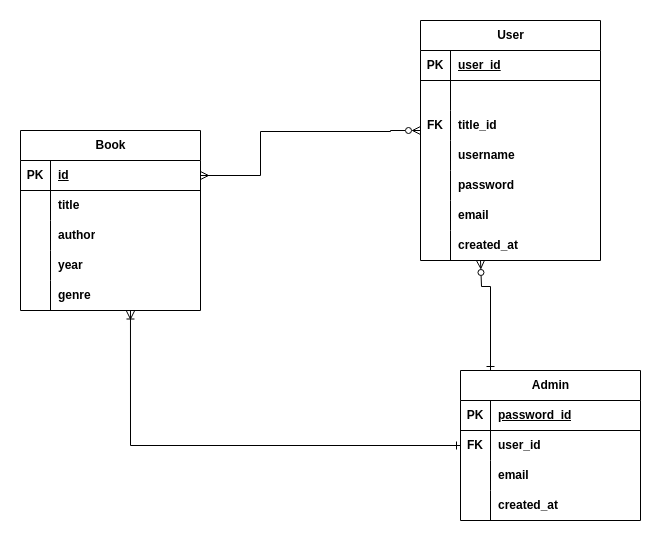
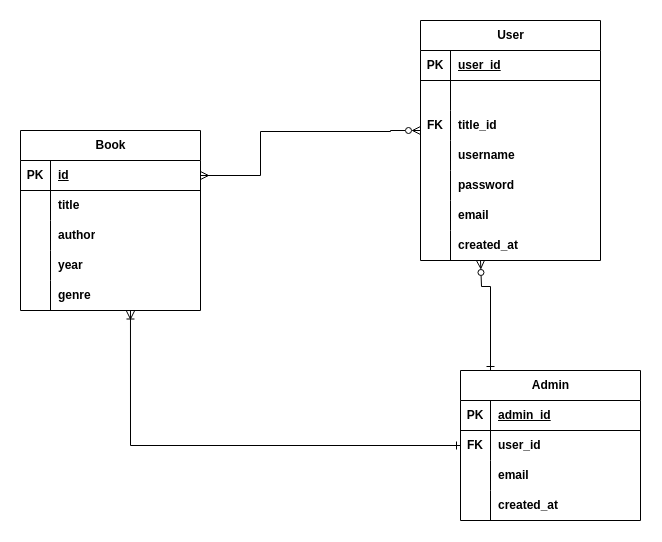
  <mxCell id="0" />
  <mxCell id="1" parent="0" />
  <mxCell id="2" value="Book" style="shape=table;startSize=30;container=1;collapsible=1;childLayout=tableLayout;fixedRows=1;rowLines=0;fontStyle=1;align=center;resizeLast=1;html=1;" parent="1" vertex="1"><mxGeometry x="20" y="130" width="180" height="180" as="geometry" /></mxCell>
  <mxCell id="3" value="" style="shape=tableRow;horizontal=0;startSize=0;swimlaneHead=0;swimlaneBody=0;fillColor=none;collapsible=0;dropTarget=0;points=[[0,0.5],[1,0.5]];portConstraint=eastwest;top=0;left=0;right=0;bottom=1;" parent="2" vertex="1"><mxGeometry y="30" width="180" height="30" as="geometry" /></mxCell>
  <mxCell id="4" value="PK" style="shape=partialRectangle;connectable=0;fillColor=none;top=0;left=0;bottom=0;right=0;fontStyle=1;overflow=hidden;whiteSpace=wrap;html=1;" parent="3" vertex="1"><mxGeometry width="30" height="30" as="geometry"><mxRectangle width="30" height="30" as="alternateBounds" /></mxGeometry></mxCell>
  <mxCell id="5" value="id" style="shape=partialRectangle;connectable=0;fillColor=none;top=0;left=0;bottom=0;right=0;align=left;spacingLeft=6;fontStyle=5;overflow=hidden;whiteSpace=wrap;html=1;" parent="3" vertex="1"><mxGeometry x="30" width="150" height="30" as="geometry"><mxRectangle width="150" height="30" as="alternateBounds" /></mxGeometry></mxCell>
  <mxCell id="6" value="" style="shape=tableRow;horizontal=0;startSize=0;swimlaneHead=0;swimlaneBody=0;fillColor=none;collapsible=0;dropTarget=0;points=[[0,0.5],[1,0.5]];portConstraint=eastwest;top=0;left=0;right=0;bottom=0;" parent="2" vertex="1"><mxGeometry y="60" width="180" height="30" as="geometry" /></mxCell>
  <mxCell id="7" value="" style="shape=partialRectangle;connectable=0;fillColor=none;top=0;left=0;bottom=0;right=0;editable=1;overflow=hidden;whiteSpace=wrap;html=1;" parent="6" vertex="1"><mxGeometry width="30" height="30" as="geometry"><mxRectangle width="30" height="30" as="alternateBounds" /></mxGeometry></mxCell>
  <mxCell id="8" value="title" style="shape=partialRectangle;connectable=0;fillColor=none;top=0;left=0;bottom=0;right=0;align=left;spacingLeft=6;overflow=hidden;whiteSpace=wrap;html=1;fontStyle=1" parent="6" vertex="1"><mxGeometry x="30" width="150" height="30" as="geometry"><mxRectangle width="150" height="30" as="alternateBounds" /></mxGeometry></mxCell>
  <mxCell id="9" value="" style="shape=tableRow;horizontal=0;startSize=0;swimlaneHead=0;swimlaneBody=0;fillColor=none;collapsible=0;dropTarget=0;points=[[0,0.5],[1,0.5]];portConstraint=eastwest;top=0;left=0;right=0;bottom=0;" parent="2" vertex="1"><mxGeometry y="90" width="180" height="30" as="geometry" /></mxCell>
  <mxCell id="10" value="" style="shape=partialRectangle;connectable=0;fillColor=none;top=0;left=0;bottom=0;right=0;editable=1;overflow=hidden;whiteSpace=wrap;html=1;" parent="9" vertex="1"><mxGeometry width="30" height="30" as="geometry"><mxRectangle width="30" height="30" as="alternateBounds" /></mxGeometry></mxCell>
  <mxCell id="11" value="author" style="shape=partialRectangle;connectable=0;fillColor=none;top=0;left=0;bottom=0;right=0;align=left;spacingLeft=6;overflow=hidden;whiteSpace=wrap;html=1;fontStyle=1" parent="9" vertex="1"><mxGeometry x="30" width="150" height="30" as="geometry"><mxRectangle width="150" height="30" as="alternateBounds" /></mxGeometry></mxCell>
  <mxCell id="12" value="" style="shape=tableRow;horizontal=0;startSize=0;swimlaneHead=0;swimlaneBody=0;fillColor=none;collapsible=0;dropTarget=0;points=[[0,0.5],[1,0.5]];portConstraint=eastwest;top=0;left=0;right=0;bottom=0;" parent="2" vertex="1"><mxGeometry y="120" width="180" height="30" as="geometry" /></mxCell>
  <mxCell id="13" value="" style="shape=partialRectangle;connectable=0;fillColor=none;top=0;left=0;bottom=0;right=0;editable=1;overflow=hidden;whiteSpace=wrap;html=1;" parent="12" vertex="1"><mxGeometry width="30" height="30" as="geometry"><mxRectangle width="30" height="30" as="alternateBounds" /></mxGeometry></mxCell>
  <mxCell id="14" value="year" style="shape=partialRectangle;connectable=0;fillColor=none;top=0;left=0;bottom=0;right=0;align=left;spacingLeft=6;overflow=hidden;whiteSpace=wrap;html=1;fontStyle=1" parent="12" vertex="1"><mxGeometry x="30" width="150" height="30" as="geometry"><mxRectangle width="150" height="30" as="alternateBounds" /></mxGeometry></mxCell>
  <mxCell id="15" value="" style="shape=tableRow;horizontal=0;startSize=0;swimlaneHead=0;swimlaneBody=0;fillColor=none;collapsible=0;dropTarget=0;points=[[0,0.5],[1,0.5]];portConstraint=eastwest;top=0;left=0;right=0;bottom=0;" parent="2" vertex="1"><mxGeometry y="150" width="180" height="30" as="geometry" /></mxCell>
  <mxCell id="16" value="" style="shape=partialRectangle;connectable=0;fillColor=none;top=0;left=0;bottom=0;right=0;editable=1;overflow=hidden;whiteSpace=wrap;html=1;" parent="15" vertex="1"><mxGeometry width="30" height="30" as="geometry"><mxRectangle width="30" height="30" as="alternateBounds" /></mxGeometry></mxCell>
  <mxCell id="17" value="genre" style="shape=partialRectangle;connectable=0;fillColor=none;top=0;left=0;bottom=0;right=0;align=left;spacingLeft=6;overflow=hidden;whiteSpace=wrap;html=1;fontStyle=1" parent="15" vertex="1"><mxGeometry x="30" width="150" height="30" as="geometry"><mxRectangle width="150" height="30" as="alternateBounds" /></mxGeometry></mxCell>
  <mxCell id="18" value="User" style="shape=table;startSize=30;container=1;collapsible=1;childLayout=tableLayout;fixedRows=1;rowLines=0;fontStyle=1;align=center;resizeLast=1;html=1;" parent="1" vertex="1"><mxGeometry x="420" y="20" width="180" height="240" as="geometry" /></mxCell>
  <mxCell id="19" value="" style="shape=tableRow;horizontal=0;startSize=0;swimlaneHead=0;swimlaneBody=0;fillColor=none;collapsible=0;dropTarget=0;points=[[0,0.5],[1,0.5]];portConstraint=eastwest;top=0;left=0;right=0;bottom=1;" parent="18" vertex="1"><mxGeometry y="30" width="180" height="30" as="geometry" /></mxCell>
  <mxCell id="20" value="PK" style="shape=partialRectangle;connectable=0;fillColor=none;top=0;left=0;bottom=0;right=0;fontStyle=1;overflow=hidden;whiteSpace=wrap;html=1;" parent="19" vertex="1"><mxGeometry width="30" height="30" as="geometry"><mxRectangle width="30" height="30" as="alternateBounds" /></mxGeometry></mxCell>
  <mxCell id="21" value="user_id" style="shape=partialRectangle;connectable=0;fillColor=none;top=0;left=0;bottom=0;right=0;align=left;spacingLeft=6;fontStyle=5;overflow=hidden;whiteSpace=wrap;html=1;" parent="19" vertex="1"><mxGeometry x="30" width="150" height="30" as="geometry"><mxRectangle width="150" height="30" as="alternateBounds" /></mxGeometry></mxCell>
  <mxCell id="22" value="" style="shape=tableRow;horizontal=0;startSize=0;swimlaneHead=0;swimlaneBody=0;fillColor=none;collapsible=0;dropTarget=0;points=[[0,0.5],[1,0.5]];portConstraint=eastwest;top=0;left=0;right=0;bottom=0;" parent="18" vertex="1"><mxGeometry y="60" width="180" height="30" as="geometry" /></mxCell>
  <mxCell id="23" value="" style="shape=partialRectangle;connectable=0;fillColor=none;top=0;left=0;bottom=0;right=0;editable=1;overflow=hidden;whiteSpace=wrap;html=1;fontStyle=1" parent="22" vertex="1"><mxGeometry width="30" height="30" as="geometry"><mxRectangle width="30" height="30" as="alternateBounds" /></mxGeometry></mxCell>
  <mxCell id="24" value="" style="shape=partialRectangle;connectable=0;fillColor=none;top=0;left=0;bottom=0;right=0;align=left;spacingLeft=6;overflow=hidden;whiteSpace=wrap;html=1;fontStyle=1" parent="22" vertex="1"><mxGeometry x="30" width="150" height="30" as="geometry"><mxRectangle width="150" height="30" as="alternateBounds" /></mxGeometry></mxCell>
  <mxCell id="25" value="" style="shape=tableRow;horizontal=0;startSize=0;swimlaneHead=0;swimlaneBody=0;fillColor=none;collapsible=0;dropTarget=0;points=[[0,0.5],[1,0.5]];portConstraint=eastwest;top=0;left=0;right=0;bottom=0;" vertex="1" parent="18"><mxGeometry y="90" width="180" height="30" as="geometry" /></mxCell>
  <mxCell id="26" value="FK" style="shape=partialRectangle;connectable=0;fillColor=none;top=0;left=0;bottom=0;right=0;editable=1;overflow=hidden;whiteSpace=wrap;html=1;fontStyle=1" vertex="1" parent="25"><mxGeometry width="30" height="30" as="geometry"><mxRectangle width="30" height="30" as="alternateBounds" /></mxGeometry></mxCell>
  <mxCell id="27" value="title_id" style="shape=partialRectangle;connectable=0;fillColor=none;top=0;left=0;bottom=0;right=0;align=left;spacingLeft=6;overflow=hidden;whiteSpace=wrap;html=1;fontStyle=1" vertex="1" parent="25"><mxGeometry x="30" width="150" height="30" as="geometry"><mxRectangle width="150" height="30" as="alternateBounds" /></mxGeometry></mxCell>
  <mxCell id="28" value="" style="shape=tableRow;horizontal=0;startSize=0;swimlaneHead=0;swimlaneBody=0;fillColor=none;collapsible=0;dropTarget=0;points=[[0,0.5],[1,0.5]];portConstraint=eastwest;top=0;left=0;right=0;bottom=0;" vertex="1" parent="18"><mxGeometry y="120" width="180" height="30" as="geometry" /></mxCell>
  <mxCell id="29" value="" style="shape=partialRectangle;connectable=0;fillColor=none;top=0;left=0;bottom=0;right=0;editable=1;overflow=hidden;whiteSpace=wrap;html=1;" vertex="1" parent="28"><mxGeometry width="30" height="30" as="geometry"><mxRectangle width="30" height="30" as="alternateBounds" /></mxGeometry></mxCell>
  <mxCell id="30" value="username" style="shape=partialRectangle;connectable=0;fillColor=none;top=0;left=0;bottom=0;right=0;align=left;spacingLeft=6;overflow=hidden;whiteSpace=wrap;html=1;fontStyle=1" vertex="1" parent="28"><mxGeometry x="30" width="150" height="30" as="geometry"><mxRectangle width="150" height="30" as="alternateBounds" /></mxGeometry></mxCell>
  <mxCell id="31" value="" style="shape=tableRow;horizontal=0;startSize=0;swimlaneHead=0;swimlaneBody=0;fillColor=none;collapsible=0;dropTarget=0;points=[[0,0.5],[1,0.5]];portConstraint=eastwest;top=0;left=0;right=0;bottom=0;" parent="18" vertex="1"><mxGeometry y="150" width="180" height="30" as="geometry" /></mxCell>
  <mxCell id="32" value="" style="shape=partialRectangle;connectable=0;fillColor=none;top=0;left=0;bottom=0;right=0;editable=1;overflow=hidden;whiteSpace=wrap;html=1;" parent="31" vertex="1"><mxGeometry width="30" height="30" as="geometry"><mxRectangle width="30" height="30" as="alternateBounds" /></mxGeometry></mxCell>
  <mxCell id="33" value="password" style="shape=partialRectangle;connectable=0;fillColor=none;top=0;left=0;bottom=0;right=0;align=left;spacingLeft=6;overflow=hidden;whiteSpace=wrap;html=1;fontStyle=1" parent="31" vertex="1"><mxGeometry x="30" width="150" height="30" as="geometry"><mxRectangle width="150" height="30" as="alternateBounds" /></mxGeometry></mxCell>
  <mxCell id="34" value="" style="shape=tableRow;horizontal=0;startSize=0;swimlaneHead=0;swimlaneBody=0;fillColor=none;collapsible=0;dropTarget=0;points=[[0,0.5],[1,0.5]];portConstraint=eastwest;top=0;left=0;right=0;bottom=0;" parent="18" vertex="1"><mxGeometry y="180" width="180" height="30" as="geometry" /></mxCell>
  <mxCell id="35" value="" style="shape=partialRectangle;connectable=0;fillColor=none;top=0;left=0;bottom=0;right=0;editable=1;overflow=hidden;whiteSpace=wrap;html=1;" parent="34" vertex="1"><mxGeometry width="30" height="30" as="geometry"><mxRectangle width="30" height="30" as="alternateBounds" /></mxGeometry></mxCell>
  <mxCell id="36" value="email" style="shape=partialRectangle;connectable=0;fillColor=none;top=0;left=0;bottom=0;right=0;align=left;spacingLeft=6;overflow=hidden;whiteSpace=wrap;html=1;fontStyle=1" parent="34" vertex="1"><mxGeometry x="30" width="150" height="30" as="geometry"><mxRectangle width="150" height="30" as="alternateBounds" /></mxGeometry></mxCell>
  <mxCell id="37" value="" style="shape=tableRow;horizontal=0;startSize=0;swimlaneHead=0;swimlaneBody=0;fillColor=none;collapsible=0;dropTarget=0;points=[[0,0.5],[1,0.5]];portConstraint=eastwest;top=0;left=0;right=0;bottom=0;" parent="18" vertex="1"><mxGeometry y="210" width="180" height="30" as="geometry" /></mxCell>
  <mxCell id="38" value="" style="shape=partialRectangle;connectable=0;fillColor=none;top=0;left=0;bottom=0;right=0;editable=1;overflow=hidden;whiteSpace=wrap;html=1;" parent="37" vertex="1"><mxGeometry width="30" height="30" as="geometry"><mxRectangle width="30" height="30" as="alternateBounds" /></mxGeometry></mxCell>
  <mxCell id="39" value="created_at" style="shape=partialRectangle;connectable=0;fillColor=none;top=0;left=0;bottom=0;right=0;align=left;spacingLeft=6;overflow=hidden;whiteSpace=wrap;html=1;fontStyle=1" parent="37" vertex="1"><mxGeometry x="30" width="150" height="30" as="geometry"><mxRectangle width="150" height="30" as="alternateBounds" /></mxGeometry></mxCell>
  <mxCell id="40" style="edgeStyle=orthogonalEdgeStyle;rounded=0;orthogonalLoop=1;jettySize=auto;html=1;endArrow=ERzeroToMany;startFill=0;endFill=0;startArrow=ERone;" edge="1" parent="1" source="41"><mxGeometry relative="1" as="geometry"><mxPoint x="480" y="260" as="targetPoint" /><Array as="points"><mxPoint x="490" y="286" /><mxPoint x="481" y="286" /></Array></mxGeometry></mxCell>
  <mxCell id="41" value="Admin" style="shape=table;startSize=30;container=1;collapsible=1;childLayout=tableLayout;fixedRows=1;rowLines=0;fontStyle=1;align=center;resizeLast=1;html=1;" parent="1" vertex="1"><mxGeometry x="460" y="370" width="180" height="150" as="geometry" /></mxCell>
  <mxCell id="42" value="" style="shape=tableRow;horizontal=0;startSize=0;swimlaneHead=0;swimlaneBody=0;fillColor=none;collapsible=0;dropTarget=0;points=[[0,0.5],[1,0.5]];portConstraint=eastwest;top=0;left=0;right=0;bottom=1;" parent="41" vertex="1"><mxGeometry y="30" width="180" height="30" as="geometry" /></mxCell>
  <mxCell id="43" value="PK" style="shape=partialRectangle;connectable=0;fillColor=none;top=0;left=0;bottom=0;right=0;fontStyle=1;overflow=hidden;whiteSpace=wrap;html=1;" parent="42" vertex="1"><mxGeometry width="30" height="30" as="geometry"><mxRectangle width="30" height="30" as="alternateBounds" /></mxGeometry></mxCell>
- <mxCell id="44" value="password_id" style="shape=partialRectangle;connectable=0;fillColor=none;top=0;left=0;bottom=0;right=0;align=left;spacingLeft=6;fontStyle=5;overflow=hidden;whiteSpace=wrap;html=1;" parent="42" vertex="1"><mxGeometry x="30" width="150" height="30" as="geometry"><mxRectangle width="150" height="30" as="alternateBounds" /></mxGeometry></mxCell>
+ <mxCell id="44" value="admin_id" style="shape=partialRectangle;connectable=0;fillColor=none;top=0;left=0;bottom=0;right=0;align=left;spacingLeft=6;fontStyle=5;overflow=hidden;whiteSpace=wrap;html=1;" parent="42" vertex="1"><mxGeometry x="30" width="150" height="30" as="geometry"><mxRectangle width="150" height="30" as="alternateBounds" /></mxGeometry></mxCell>
  <mxCell id="45" value="" style="shape=tableRow;horizontal=0;startSize=0;swimlaneHead=0;swimlaneBody=0;fillColor=none;collapsible=0;dropTarget=0;points=[[0,0.5],[1,0.5]];portConstraint=eastwest;top=0;left=0;right=0;bottom=0;" parent="41" vertex="1"><mxGeometry y="60" width="180" height="30" as="geometry" /></mxCell>
  <mxCell id="46" value="&lt;b&gt;FK&lt;/b&gt;" style="shape=partialRectangle;connectable=0;fillColor=none;top=0;left=0;bottom=0;right=0;editable=1;overflow=hidden;whiteSpace=wrap;html=1;" parent="45" vertex="1"><mxGeometry width="30" height="30" as="geometry"><mxRectangle width="30" height="30" as="alternateBounds" /></mxGeometry></mxCell>
  <mxCell id="47" value="user_id" style="shape=partialRectangle;connectable=0;fillColor=none;top=0;left=0;bottom=0;right=0;align=left;spacingLeft=6;overflow=hidden;whiteSpace=wrap;html=1;fontStyle=1" parent="45" vertex="1"><mxGeometry x="30" width="150" height="30" as="geometry"><mxRectangle width="150" height="30" as="alternateBounds" /></mxGeometry></mxCell>
  <mxCell id="48" value="" style="shape=tableRow;horizontal=0;startSize=0;swimlaneHead=0;swimlaneBody=0;fillColor=none;collapsible=0;dropTarget=0;points=[[0,0.5],[1,0.5]];portConstraint=eastwest;top=0;left=0;right=0;bottom=0;" parent="41" vertex="1"><mxGeometry y="90" width="180" height="30" as="geometry" /></mxCell>
  <mxCell id="49" value="" style="shape=partialRectangle;connectable=0;fillColor=none;top=0;left=0;bottom=0;right=0;editable=1;overflow=hidden;whiteSpace=wrap;html=1;" parent="48" vertex="1"><mxGeometry width="30" height="30" as="geometry"><mxRectangle width="30" height="30" as="alternateBounds" /></mxGeometry></mxCell>
  <mxCell id="50" value="email" style="shape=partialRectangle;connectable=0;fillColor=none;top=0;left=0;bottom=0;right=0;align=left;spacingLeft=6;overflow=hidden;whiteSpace=wrap;html=1;fontStyle=1" parent="48" vertex="1"><mxGeometry x="30" width="150" height="30" as="geometry"><mxRectangle width="150" height="30" as="alternateBounds" /></mxGeometry></mxCell>
  <mxCell id="51" value="" style="shape=tableRow;horizontal=0;startSize=0;swimlaneHead=0;swimlaneBody=0;fillColor=none;collapsible=0;dropTarget=0;points=[[0,0.5],[1,0.5]];portConstraint=eastwest;top=0;left=0;right=0;bottom=0;" parent="41" vertex="1"><mxGeometry y="120" width="180" height="30" as="geometry" /></mxCell>
  <mxCell id="52" value="" style="shape=partialRectangle;connectable=0;fillColor=none;top=0;left=0;bottom=0;right=0;editable=1;overflow=hidden;whiteSpace=wrap;html=1;" parent="51" vertex="1"><mxGeometry width="30" height="30" as="geometry"><mxRectangle width="30" height="30" as="alternateBounds" /></mxGeometry></mxCell>
  <mxCell id="53" value="created_at" style="shape=partialRectangle;connectable=0;fillColor=none;top=0;left=0;bottom=0;right=0;align=left;spacingLeft=6;overflow=hidden;whiteSpace=wrap;html=1;fontStyle=1" parent="51" vertex="1"><mxGeometry x="30" width="150" height="30" as="geometry"><mxRectangle width="150" height="30" as="alternateBounds" /></mxGeometry></mxCell>
  <mxCell id="54" style="edgeStyle=orthogonalEdgeStyle;rounded=0;orthogonalLoop=1;jettySize=auto;html=1;entryX=1;entryY=0.5;entryDx=0;entryDy=0;endArrow=ERmany;startFill=0;startArrow=ERzeroToMany;endFill=0;" edge="1" parent="1" target="3"><mxGeometry relative="1" as="geometry"><mxPoint x="220" y="180" as="targetPoint" /><mxPoint x="420" y="130" as="sourcePoint" /><Array as="points"><mxPoint x="390" y="130" /><mxPoint x="390" y="131" /><mxPoint x="260" y="131" /><mxPoint x="260" y="175" /></Array></mxGeometry></mxCell>
  <mxCell id="55" style="edgeStyle=orthogonalEdgeStyle;rounded=0;orthogonalLoop=1;jettySize=auto;html=1;exitX=0;exitY=0.5;exitDx=0;exitDy=0;startArrow=ERone;startFill=0;endArrow=ERoneToMany;endFill=0;entryX=0.611;entryY=1.017;entryDx=0;entryDy=0;entryPerimeter=0;" edge="1" parent="1" source="45" target="15"><mxGeometry relative="1" as="geometry"><mxPoint x="150" y="380" as="targetPoint" /><mxPoint x="449.94" y="454.01" as="sourcePoint" /><Array as="points"><mxPoint x="130" y="445" /></Array></mxGeometry></mxCell>
